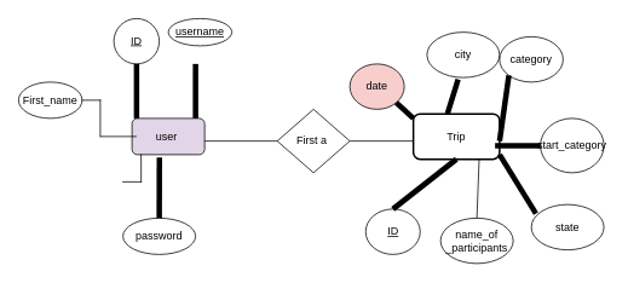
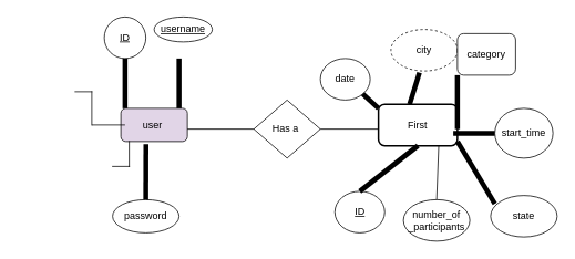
  <mxCell id="0" />
  <mxCell id="1" parent="0" />
  <mxCell id="2" value="user&amp;nbsp;" style="rounded=1;whiteSpace=wrap;html=1;fillColor=#e1d5e7;" parent="1" vertex="1"><mxGeometry x="145" y="130" width="80" height="40" as="geometry" /></mxCell>
  <mxCell id="3" value="&lt;u&gt;ID&lt;/u&gt;" style="ellipse;whiteSpace=wrap;html=1;" parent="1" vertex="1"><mxGeometry x="125" y="20" width="50" height="50" as="geometry" /></mxCell>
  <mxCell id="4" value="" style="shape=line;html=1;strokeWidth=3;sourcePerimeterSpacing=0;sketch=0;shadow=0;rounded=0;" parent="1" source="5" target="2" edge="1"><mxGeometry relative="1" as="geometry" /></mxCell>
  <mxCell id="5" value="&lt;u&gt;username&lt;/u&gt;" style="ellipse;whiteSpace=wrap;html=1;gradientColor=none;fillColor=default;" parent="1" vertex="1"><mxGeometry x="185" y="20" width="70" height="30" as="geometry" /></mxCell>
  <mxCell id="6" value="" style="line;strokeWidth=6;direction=south;html=1;fillColor=default;gradientColor=none;" parent="1" vertex="1"><mxGeometry x="145" y="70" width="10" height="60" as="geometry" /></mxCell>
  <mxCell id="7" value="" style="line;strokeWidth=6;direction=south;html=1;fillColor=default;gradientColor=none;" parent="1" vertex="1"><mxGeometry x="90" y="70" width="250" height="60" as="geometry" /></mxCell>
- <mxCell id="8" value="First_name" style="ellipse;whiteSpace=wrap;html=1;strokeWidth=1;fillColor=default;gradientColor=none;" parent="1" vertex="1"><mxGeometry x="20" y="90" width="70" height="40" as="geometry" /></mxCell>
  <mxCell id="9" value="" style="shape=partialRectangle;whiteSpace=wrap;html=1;bottom=0;right=0;fillColor=none;strokeWidth=1;direction=west;" parent="1" vertex="1"><mxGeometry x="135" y="170" width="20" height="30" as="geometry" /></mxCell>
  <mxCell id="10" value="" style="shape=partialRectangle;whiteSpace=wrap;html=1;bottom=0;right=0;fillColor=none;strokeWidth=1;direction=south;" parent="1" vertex="1"><mxGeometry x="90" y="110" width="20" height="40" as="geometry" /></mxCell>
  <mxCell id="11" value="" style="line;strokeWidth=1;html=1;perimeter=backbonePerimeter;points=[];outlineConnect=0;fillColor=default;gradientColor=none;" parent="1" vertex="1"><mxGeometry x="110" y="135" width="40" height="30" as="geometry" /></mxCell>
- <mxCell id="12" value="Trip" style="rounded=1;whiteSpace=wrap;html=1;strokeWidth=2;fillColor=default;gradientColor=none;" parent="1" vertex="1"><mxGeometry x="455" y="125" width="95" height="50" as="geometry" /></mxCell>
+ <mxCell id="12" value="First" style="rounded=1;whiteSpace=wrap;html=1;strokeWidth=2;fillColor=default;gradientColor=none;" parent="1" vertex="1"><mxGeometry x="455" y="125" width="95" height="50" as="geometry" /></mxCell>
  <mxCell id="13" value="password" style="ellipse;whiteSpace=wrap;html=1;strokeWidth=1;fillColor=default;gradientColor=none;" parent="1" vertex="1"><mxGeometry x="135" y="240" width="80" height="40" as="geometry" /></mxCell>
  <mxCell id="14" value="" style="endArrow=none;html=1;rounded=1;shadow=0;sketch=0;sourcePerimeterSpacing=0;strokeWidth=6;entryX=0.377;entryY=1.079;entryDx=0;entryDy=0;entryPerimeter=0;" parent="1" target="2" edge="1"><mxGeometry width="50" height="50" relative="1" as="geometry"><mxPoint x="175" y="240" as="sourcePoint" /><mxPoint x="225" y="190" as="targetPoint" /></mxGeometry></mxCell>
- <mxCell id="15" value="First a&amp;nbsp;" style="rhombus;whiteSpace=wrap;html=1;strokeWidth=1;fillColor=default;gradientColor=none;" parent="1" vertex="1"><mxGeometry x="305" y="120" width="80" height="70" as="geometry" /></mxCell>
+ <mxCell id="15" value="Has a&amp;nbsp;" style="rhombus;whiteSpace=wrap;html=1;strokeWidth=1;fillColor=default;gradientColor=none;" parent="1" vertex="1"><mxGeometry x="305" y="120" width="80" height="70" as="geometry" /></mxCell>
  <mxCell id="16" value="" style="endArrow=none;html=1;rounded=1;shadow=0;sketch=0;sourcePerimeterSpacing=0;strokeWidth=1;entryX=0;entryY=0.5;entryDx=0;entryDy=0;" parent="1" target="15" edge="1"><mxGeometry width="50" height="50" relative="1" as="geometry"><mxPoint x="225" y="155" as="sourcePoint" /><mxPoint x="275" y="105" as="targetPoint" /></mxGeometry></mxCell>
  <mxCell id="17" value="" style="endArrow=none;html=1;rounded=1;shadow=0;sketch=0;sourcePerimeterSpacing=0;strokeWidth=1;" parent="1" edge="1"><mxGeometry width="50" height="50" relative="1" as="geometry"><mxPoint x="385" y="155" as="sourcePoint" /><mxPoint x="455" y="155" as="targetPoint" /></mxGeometry></mxCell>
- <mxCell id="18" value="city" style="ellipse;whiteSpace=wrap;html=1;strokeWidth=1;fillColor=default;gradientColor=none;" parent="1" vertex="1"><mxGeometry x="470" y="35" width="80" height="50" as="geometry" /></mxCell>
- <mxCell id="19" value="category" style="ellipse;whiteSpace=wrap;html=1;strokeWidth=1;fillColor=default;gradientColor=none;" parent="1" vertex="1"><mxGeometry x="550" y="40" width="70" height="50" as="geometry" /></mxCell>
+ <mxCell id="18" value="city" style="ellipse;whiteSpace=wrap;html=1;strokeWidth=1;fillColor=default;gradientColor=none;dashed=1;" parent="1" vertex="1"><mxGeometry x="470" y="35" width="80" height="50" as="geometry" /></mxCell>
+ <mxCell id="19" value="category" style="whiteSpace=wrap;html=1;strokeWidth=1;fillColor=default;gradientColor=none;rounded=1;" parent="1" vertex="1"><mxGeometry x="550" y="40" width="70" height="50" as="geometry" /></mxCell>
  <mxCell id="20" value="" style="endArrow=none;html=1;rounded=1;shadow=0;sketch=0;sourcePerimeterSpacing=0;strokeWidth=6;entryX=0;entryY=1;entryDx=0;entryDy=0;" parent="1" target="19" edge="1"><mxGeometry width="50" height="50" relative="1" as="geometry"><mxPoint x="550" y="155" as="sourcePoint" /><mxPoint x="595" y="120" as="targetPoint" /></mxGeometry></mxCell>
  <mxCell id="21" value="" style="endArrow=none;html=1;rounded=1;shadow=0;sketch=0;sourcePerimeterSpacing=0;strokeWidth=6;entryX=0.429;entryY=1.04;entryDx=0;entryDy=0;entryPerimeter=0;" parent="1" target="18" edge="1"><mxGeometry width="50" height="50" relative="1" as="geometry"><mxPoint x="492.5" y="125" as="sourcePoint" /><mxPoint x="542.5" y="75" as="targetPoint" /></mxGeometry></mxCell>
  <mxCell id="22" value="&lt;u&gt;ID&lt;/u&gt;" style="ellipse;whiteSpace=wrap;html=1;strokeWidth=1;fillColor=default;gradientColor=none;" parent="1" vertex="1"><mxGeometry x="402.5" y="230" width="60" height="50" as="geometry" /></mxCell>
  <mxCell id="23" value="" style="endArrow=none;html=1;rounded=1;shadow=0;sketch=0;sourcePerimeterSpacing=0;strokeWidth=6;entryX=0.5;entryY=1;entryDx=0;entryDy=0;exitX=0.5;exitY=0;exitDx=0;exitDy=0;" parent="1" source="22" target="12" edge="1"><mxGeometry width="50" height="50" relative="1" as="geometry"><mxPoint x="500" y="210" as="sourcePoint" /><mxPoint x="550" y="160" as="targetPoint" /></mxGeometry></mxCell>
- <mxCell id="24" value="state" style="ellipse;whiteSpace=wrap;html=1;strokeWidth=1;fillColor=default;gradientColor=none;" parent="1" vertex="1"><mxGeometry x="585" y="225" width="80" height="50" as="geometry" /></mxCell>
+ <mxCell id="24" value="state" style="ellipse;whiteSpace=wrap;html=1;strokeWidth=1;fillColor=default;gradientColor=none;" parent="1" vertex="1"><mxGeometry x="590" y="235" width="80" height="50" as="geometry" /></mxCell>
  <mxCell id="25" value="" style="endArrow=none;html=1;rounded=1;shadow=0;sketch=0;sourcePerimeterSpacing=0;strokeWidth=6;exitX=0.063;exitY=0.2;exitDx=0;exitDy=0;exitPerimeter=0;" parent="1" source="24" edge="1"><mxGeometry width="50" height="50" relative="1" as="geometry"><mxPoint x="500" y="220" as="sourcePoint" /><mxPoint x="550" y="170" as="targetPoint" /></mxGeometry></mxCell>
- <mxCell id="26" value="start_category" style="ellipse;whiteSpace=wrap;html=1;strokeWidth=1;fillColor=default;gradientColor=none;" parent="1" vertex="1"><mxGeometry x="595" y="130" width="70" height="60" as="geometry" /></mxCell>
+ <mxCell id="26" value="start_time" style="ellipse;whiteSpace=wrap;html=1;strokeWidth=1;fillColor=default;gradientColor=none;" parent="1" vertex="1"><mxGeometry x="595" y="130" width="70" height="60" as="geometry" /></mxCell>
  <mxCell id="27" value="" style="endArrow=none;html=1;rounded=1;shadow=0;sketch=0;sourcePerimeterSpacing=0;strokeWidth=6;entryX=0;entryY=0.5;entryDx=0;entryDy=0;" parent="1" target="26" edge="1"><mxGeometry width="50" height="50" relative="1" as="geometry"><mxPoint x="545" y="160" as="sourcePoint" /><mxPoint x="595" y="110" as="targetPoint" /></mxGeometry></mxCell>
- <mxCell id="28" value="name_of _participants" style="ellipse;whiteSpace=wrap;html=1;strokeWidth=1;fillColor=default;gradientColor=none;" parent="1" vertex="1"><mxGeometry x="485" y="240" width="80" height="50" as="geometry" /></mxCell>
+ <mxCell id="28" value="number_of _participants" style="ellipse;whiteSpace=wrap;html=1;strokeWidth=1;fillColor=default;gradientColor=none;" parent="1" vertex="1"><mxGeometry x="485" y="240" width="80" height="50" as="geometry" /></mxCell>
  <mxCell id="29" value="" style="endArrow=none;html=1;rounded=1;shadow=0;sketch=0;sourcePerimeterSpacing=0;strokeWidth=1;exitX=0.5;exitY=0;exitDx=0;exitDy=0;" parent="1" source="28" edge="1"><mxGeometry width="50" height="50" relative="1" as="geometry"><mxPoint x="477.5" y="225" as="sourcePoint" /><mxPoint x="527.5" y="175" as="targetPoint" /></mxGeometry></mxCell>
- <mxCell id="30" value="date" style="ellipse;whiteSpace=wrap;html=1;fillColor=#f8cecc;" vertex="1" parent="1"><mxGeometry x="385" y="70" width="60" height="50" as="geometry" /></mxCell>
+ <mxCell id="30" value="date" style="ellipse;whiteSpace=wrap;html=1;" vertex="1" parent="1"><mxGeometry x="385" y="70" width="60" height="50" as="geometry" /></mxCell>
  <mxCell id="31" value="" style="endArrow=none;html=1;exitX=1;exitY=1;exitDx=0;exitDy=0;strokeWidth=6;" edge="1" parent="1" source="30"><mxGeometry width="50" height="50" relative="1" as="geometry"><mxPoint x="405" y="180" as="sourcePoint" /><mxPoint x="455" y="130" as="targetPoint" /></mxGeometry></mxCell>
